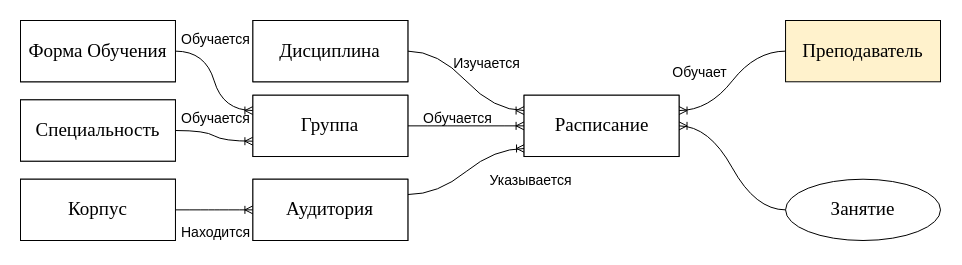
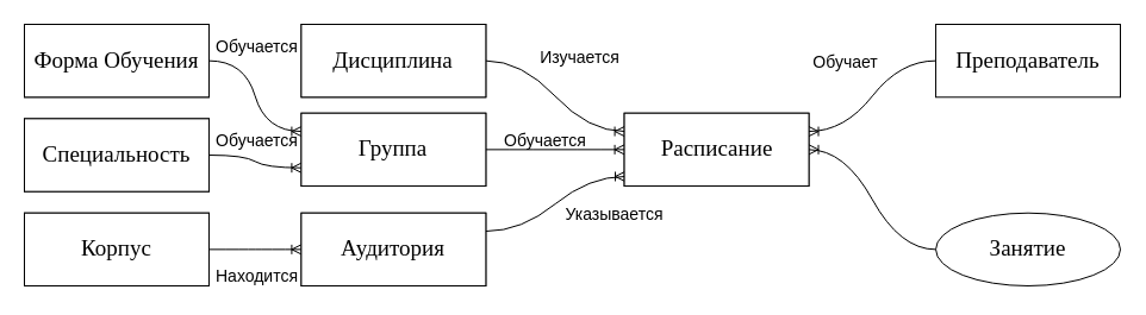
  <mxCell id="0" />
  <mxCell id="1" parent="0" />
  <mxCell id="2" value="" style="group;fontSize=12;" vertex="1" connectable="0" parent="1"><mxGeometry x="20" y="20" width="920" height="220" as="geometry" /></mxCell>
  <mxCell id="3" value="&lt;h2 style=&quot;font-size: 22px&quot;&gt;&lt;span style=&quot;font-weight: normal&quot;&gt;Группа&lt;/span&gt;&lt;/h2&gt;" style="rounded=0;whiteSpace=wrap;html=1;fontFamily=Times New Roman;fontSize=22;fontStyle=0" vertex="1" parent="2"><mxGeometry x="232.421" y="74.729" width="154.947" height="61.283" as="geometry" /></mxCell>
  <mxCell id="4" value="Дисциплина" style="rounded=0;whiteSpace=wrap;html=1;fontFamily=Times New Roman;fontSize=22;fontStyle=0" vertex="1" parent="2"><mxGeometry x="232.421" width="154.947" height="61.283" as="geometry" /></mxCell>
  <mxCell id="5" value="Расписание" style="rounded=0;whiteSpace=wrap;html=1;fontFamily=Times New Roman;fontSize=22;fontStyle=0" vertex="1" parent="2"><mxGeometry x="503.579" y="74.729" width="154.947" height="61.283" as="geometry" /></mxCell>
  <mxCell id="6" value="Аудитория" style="rounded=0;whiteSpace=wrap;html=1;fontFamily=Times New Roman;fontSize=22;fontStyle=0" vertex="1" parent="2"><mxGeometry x="232.421" y="158.717" width="154.947" height="61.283" as="geometry" /></mxCell>
  <mxCell id="7" style="edgeStyle=entityRelationEdgeStyle;fontSize=12;html=1;endArrow=ERoneToMany;shadow=0;curved=1;sketch=0;noJump=0;bendable=0;" edge="1" parent="2" source="8" target="6"><mxGeometry relative="1" as="geometry" /></mxCell>
  <mxCell id="8" value="Корпус" style="rounded=0;whiteSpace=wrap;html=1;fontFamily=Times New Roman;fontSize=22;fontStyle=0" vertex="1" parent="2"><mxGeometry y="158.717" width="154.947" height="61.283" as="geometry" /></mxCell>
  <mxCell id="9" style="edgeStyle=entityRelationEdgeStyle;fontSize=12;html=1;endArrow=ERoneToMany;shadow=0;curved=1;sketch=0;noJump=0;bendable=0;" edge="1" parent="2" source="26" target="5"><mxGeometry relative="1" as="geometry" /></mxCell>
  <mxCell id="10" style="edgeStyle=entityRelationEdgeStyle;fontSize=12;html=1;endArrow=ERoneToMany;shadow=0;curved=1;sketch=0;noJump=0;bendable=0;entryX=1;entryY=0.25;entryDx=0;entryDy=0;" edge="1" parent="2" source="27" target="5"><mxGeometry relative="1" as="geometry" /></mxCell>
  <mxCell id="11" value="" style="edgeStyle=entityRelationEdgeStyle;fontSize=12;html=1;endArrow=ERoneToMany;exitX=1;exitY=0.5;exitDx=0;exitDy=0;entryX=0;entryY=0.5;entryDx=0;entryDy=0;" edge="1" parent="2" source="3" target="5"><mxGeometry width="100" height="100" relative="1" as="geometry"><mxPoint x="542.316" y="70.541" as="sourcePoint" /><mxPoint x="639.158" y="-17.635" as="targetPoint" /></mxGeometry></mxCell>
  <mxCell id="12" value="" style="edgeStyle=entityRelationEdgeStyle;fontSize=12;html=1;endArrow=ERoneToMany;entryX=0;entryY=0.25;entryDx=0;entryDy=0;exitX=1;exitY=0.5;exitDx=0;exitDy=0;curved=1;" edge="1" parent="2" source="4" target="5"><mxGeometry width="100" height="100" relative="1" as="geometry"><mxPoint x="387.368" y="-70.541" as="sourcePoint" /><mxPoint x="658.526" y="-26.453" as="targetPoint" /></mxGeometry></mxCell>
  <mxCell id="13" value="" style="edgeStyle=entityRelationEdgeStyle;fontSize=12;html=1;endArrow=ERoneToMany;exitX=1;exitY=0.25;exitDx=0;exitDy=0;entryX=0.003;entryY=0.869;entryDx=0;entryDy=0;entryPerimeter=0;curved=1;" edge="1" parent="2" source="6" target="5"><mxGeometry width="100" height="100" relative="1" as="geometry"><mxPoint x="397.053" y="167.535" as="sourcePoint" /><mxPoint x="513.263" y="167.535" as="targetPoint" /></mxGeometry></mxCell>
  <mxCell id="14" value="Находится" style="text;html=1;align=center;verticalAlign=middle;resizable=0;points=[];autosize=1;strokeColor=none;fontSize=14;" vertex="1" parent="2"><mxGeometry x="154.947" y="202.365" width="80" height="20" as="geometry" /></mxCell>
- <mxCell id="15" value="Изучается" style="text;html=1;align=center;verticalAlign=middle;resizable=0;points=[];autosize=1;strokeColor=none;fontSize=14;" vertex="1" parent="2"><mxGeometry x="426.105" y="32.635" width="80" height="20" as="geometry" /></mxCell>
+ <mxCell id="15" value="Изучается" style="text;html=1;align=center;verticalAlign=middle;resizable=0;points=[];autosize=1;strokeColor=none;fontSize=14;" vertex="1" parent="2"><mxGeometry x="426.105" y="17.635" width="80" height="20" as="geometry" /></mxCell>
  <mxCell id="16" value="Обучается" style="text;html=1;align=center;verticalAlign=middle;resizable=0;points=[];autosize=1;strokeColor=none;fontSize=14;" vertex="1" parent="2"><mxGeometry x="397.053" y="88.176" width="80" height="20" as="geometry" /></mxCell>
- <mxCell id="17" value="Указывается" style="text;html=1;align=center;verticalAlign=middle;resizable=0;points=[];autosize=1;strokeColor=none;fontSize=14;" vertex="1" parent="2"><mxGeometry x="460.474" y="149.9" width="100" height="20" as="geometry" /></mxCell>
- <mxCell id="18" value="Обучает" style="text;html=1;align=center;verticalAlign=middle;resizable=0;points=[];autosize=1;strokeColor=none;fontSize=14;" vertex="1" parent="2"><mxGeometry x="643.684" y="41.824" width="70" height="20" as="geometry" /></mxCell>
+ <mxCell id="17" value="Указывается" style="text;html=1;align=center;verticalAlign=middle;resizable=0;points=[];autosize=1;strokeColor=none;fontSize=14;" vertex="1" parent="2"><mxGeometry x="445.474" y="149.9" width="100" height="20" as="geometry" /></mxCell>
+ <mxCell id="18" value="Обучает" style="text;html=1;align=center;verticalAlign=middle;resizable=0;points=[];autosize=1;strokeColor=none;fontSize=14;" vertex="1" parent="2"><mxGeometry x="653.684" y="21.824" width="70" height="20" as="geometry" /></mxCell>
  <mxCell id="19" value="&lt;h2 style=&quot;font-size: 22px&quot;&gt;&lt;span style=&quot;font-weight: normal&quot;&gt;Специальность&lt;/span&gt;&lt;/h2&gt;" style="rounded=0;whiteSpace=wrap;html=1;fontFamily=Times New Roman;fontSize=22;fontStyle=0" vertex="1" parent="2"><mxGeometry y="79.359" width="154.947" height="61.283" as="geometry" /></mxCell>
  <mxCell id="20" value="&lt;h2 style=&quot;font-size: 22px&quot;&gt;&lt;span style=&quot;font-weight: normal&quot;&gt;Форма Обучения&lt;/span&gt;&lt;/h2&gt;" style="rounded=0;whiteSpace=wrap;html=1;fontFamily=Times New Roman;fontSize=22;fontStyle=0" vertex="1" parent="2"><mxGeometry width="154.947" height="61.283" as="geometry" /></mxCell>
  <mxCell id="21" value="" style="edgeStyle=entityRelationEdgeStyle;fontSize=12;html=1;endArrow=ERoneToMany;curved=1;entryX=0;entryY=0.25;entryDx=0;entryDy=0;exitX=1;exitY=0.5;exitDx=0;exitDy=0;" edge="1" parent="2" source="20" target="3"><mxGeometry width="100" height="100" relative="1" as="geometry"><mxPoint x="174.316" y="-35.271" as="sourcePoint" /><mxPoint x="231.453" y="88.176" as="targetPoint" /></mxGeometry></mxCell>
  <mxCell id="22" value="" style="edgeStyle=entityRelationEdgeStyle;fontSize=12;html=1;endArrow=ERoneToMany;curved=1;entryX=0;entryY=0.75;entryDx=0;entryDy=0;exitX=1;exitY=0.5;exitDx=0;exitDy=0;" edge="1" parent="2" source="19" target="3"><mxGeometry width="100" height="100" relative="1" as="geometry"><mxPoint x="174.316" y="74.729" as="sourcePoint" /><mxPoint x="242.105" y="98.868" as="targetPoint" /></mxGeometry></mxCell>
  <mxCell id="23" value="Обучается" style="text;html=1;align=center;verticalAlign=middle;resizable=0;points=[];autosize=1;strokeColor=none;fontSize=14;" vertex="1" parent="2"><mxGeometry x="154.947" y="8.818" width="80" height="20" as="geometry" /></mxCell>
  <mxCell id="24" value="Обучается" style="text;html=1;align=center;verticalAlign=middle;resizable=0;points=[];autosize=1;strokeColor=none;fontSize=14;" vertex="1" parent="2"><mxGeometry x="154.947" y="88.176" width="80" height="20" as="geometry" /></mxCell>
  <mxCell id="25" value="" style="group" vertex="1" connectable="0" parent="2"><mxGeometry width="920" height="220" as="geometry" /></mxCell>
  <mxCell id="26" value="Занятие" style="ellipse;whiteSpace=wrap;html=1;fontFamily=Times New Roman;fontSize=19;fontStyle=0;" vertex="1" parent="25"><mxGeometry x="765.053" y="158.717" width="154.947" height="61.283" as="geometry" /></mxCell>
- <mxCell id="27" value="Преподаватель" style="rounded=0;whiteSpace=wrap;html=1;fontFamily=Times New Roman;fontSize=19;fontStyle=0;fillColor=#fff2cc;" vertex="1" parent="25"><mxGeometry x="765.053" width="154.947" height="61.283" as="geometry" /></mxCell>
+ <mxCell id="27" value="Преподаватель" style="rounded=0;whiteSpace=wrap;html=1;fontFamily=Times New Roman;fontSize=19;fontStyle=0" vertex="1" parent="25"><mxGeometry x="765.053" width="154.947" height="61.283" as="geometry" /></mxCell>
  <mxCell id="28" value="&lt;h2 style=&quot;font-size: 19px;&quot;&gt;&lt;span style=&quot;font-weight: normal; font-size: 19px;&quot;&gt;Форма Обучения&lt;/span&gt;&lt;/h2&gt;" style="rounded=0;whiteSpace=wrap;html=1;fontFamily=Times New Roman;fontSize=19;fontStyle=0" vertex="1" parent="25"><mxGeometry width="154.947" height="61.283" as="geometry" /></mxCell>
  <mxCell id="29" value="&lt;h2 style=&quot;font-size: 19px;&quot;&gt;&lt;span style=&quot;font-weight: normal; font-size: 19px;&quot;&gt;Специальность&lt;/span&gt;&lt;/h2&gt;" style="rounded=0;whiteSpace=wrap;html=1;fontFamily=Times New Roman;fontSize=19;fontStyle=0" vertex="1" parent="25"><mxGeometry y="79.359" width="154.947" height="61.283" as="geometry" /></mxCell>
  <mxCell id="30" value="Корпус" style="rounded=0;whiteSpace=wrap;html=1;fontFamily=Times New Roman;fontSize=19;fontStyle=0" vertex="1" parent="25"><mxGeometry y="158.717" width="154.947" height="61.283" as="geometry" /></mxCell>
  <mxCell id="31" value="Аудитория" style="rounded=0;whiteSpace=wrap;html=1;fontFamily=Times New Roman;fontSize=19;fontStyle=0" vertex="1" parent="25"><mxGeometry x="232.421" y="158.717" width="154.947" height="61.283" as="geometry" /></mxCell>
  <mxCell id="32" value="&lt;h2 style=&quot;font-size: 19px;&quot;&gt;&lt;span style=&quot;font-weight: normal; font-size: 19px;&quot;&gt;Группа&lt;/span&gt;&lt;/h2&gt;" style="rounded=0;whiteSpace=wrap;html=1;fontFamily=Times New Roman;fontSize=19;fontStyle=0" vertex="1" parent="25"><mxGeometry x="232.421" y="74.729" width="154.947" height="61.283" as="geometry" /></mxCell>
  <mxCell id="33" value="Дисциплина" style="rounded=0;whiteSpace=wrap;html=1;fontFamily=Times New Roman;fontSize=19;fontStyle=0" vertex="1" parent="25"><mxGeometry x="232.421" width="154.947" height="61.283" as="geometry" /></mxCell>
  <mxCell id="34" value="Расписание" style="rounded=0;whiteSpace=wrap;html=1;fontFamily=Times New Roman;fontSize=19;fontStyle=0" vertex="1" parent="25"><mxGeometry x="503.579" y="74.729" width="154.947" height="61.283" as="geometry" /></mxCell>
